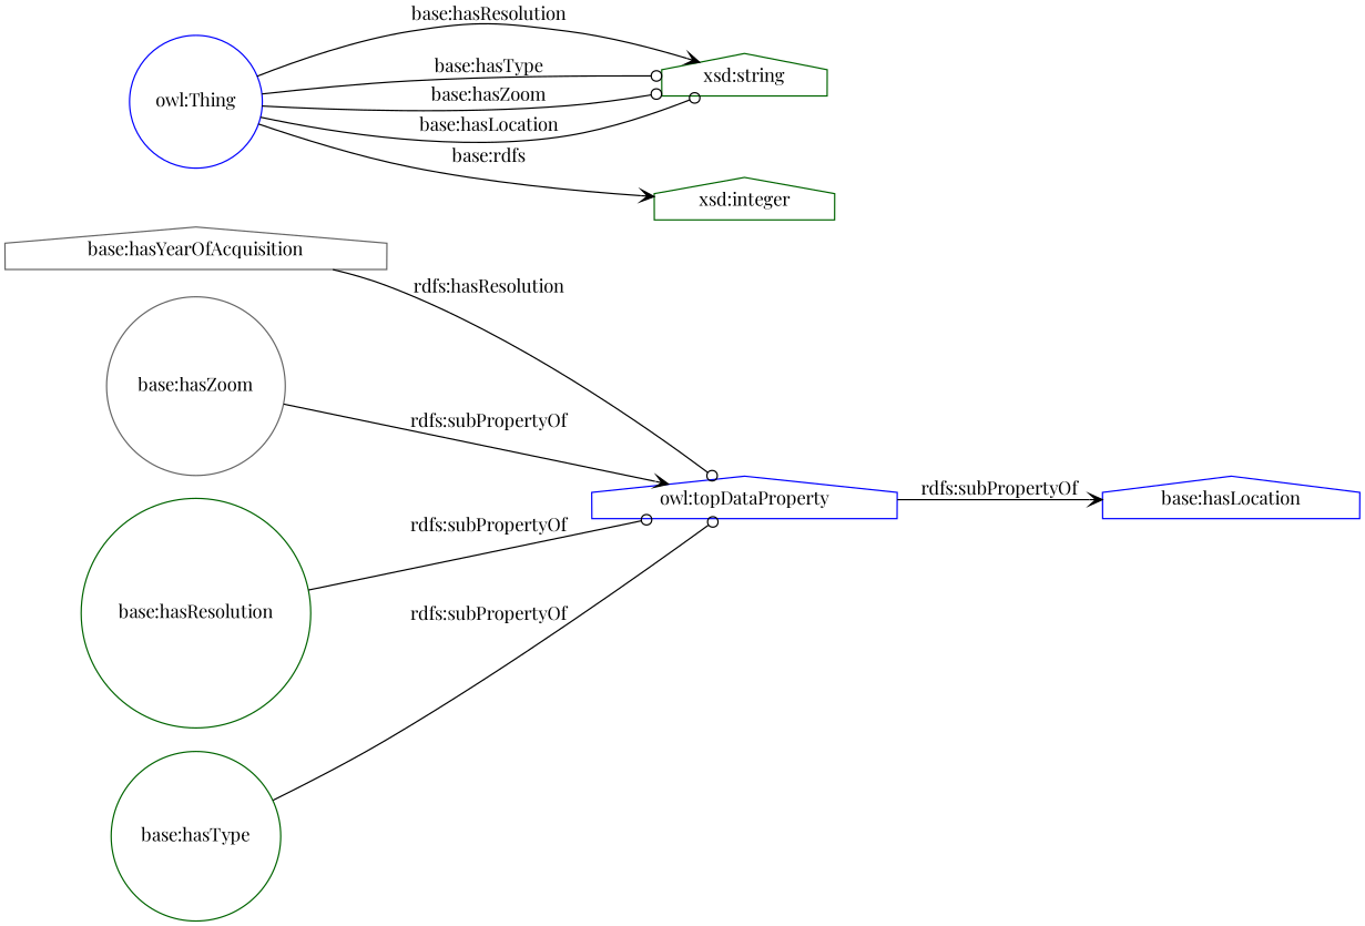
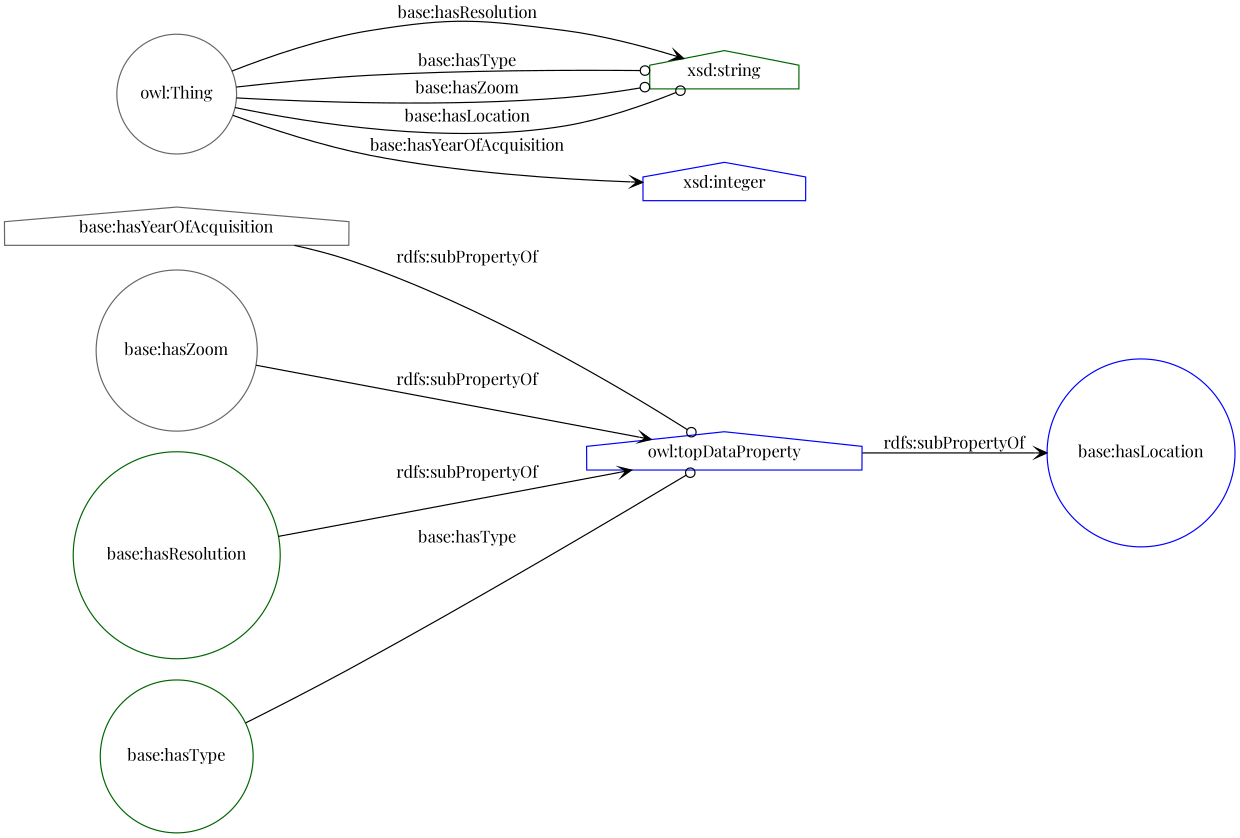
  digraph {
    fontname="Playfair Display"
    rankdir=LR
    node [color=darkgreen fontname="Playfair Display" shape=house]
    edge [arrowhead=odot fontname="Playfair Display"]
    "base:hasYearOfAcquisition" [color=gray40]
    "owl:topDataProperty" [color=blue]
-   "base:hasLocation" [color=blue]
+   "base:hasLocation" [color=blue shape=circle]
    "base:hasZoom" [color=gray40 shape=circle]
    "base:hasResolution" [shape=circle]
    "base:hasType" [shape=circle]
-   "owl:Thing" [color=blue shape=circle]
+   "owl:Thing" [color=gray40 shape=circle]
    "xsd:string"
-   "xsd:integer"
-   "base:hasYearOfAcquisition" -> "owl:topDataProperty" [label="rdfs:hasResolution"]
+   "xsd:integer" [color=blue]
+   "base:hasYearOfAcquisition" -> "owl:topDataProperty" [label="rdfs:subPropertyOf"]
    "owl:topDataProperty" -> "base:hasLocation" [arrowhead=vee label="rdfs:subPropertyOf"]
    "base:hasZoom" -> "owl:topDataProperty" [arrowhead=vee label="rdfs:subPropertyOf"]
-   "base:hasResolution" -> "owl:topDataProperty" [label="rdfs:subPropertyOf"]
-   "base:hasType" -> "owl:topDataProperty" [label="rdfs:subPropertyOf"]
+   "base:hasResolution" -> "owl:topDataProperty" [arrowhead=vee label="rdfs:subPropertyOf"]
+   "base:hasType" -> "owl:topDataProperty" [label="base:hasType"]
    "owl:Thing" -> "xsd:string" [arrowhead=vee label="base:hasResolution"]
    "owl:Thing" -> "xsd:string" [label="base:hasType"]
    "owl:Thing" -> "xsd:string" [label="base:hasZoom"]
    "owl:Thing" -> "xsd:string" [label="base:hasLocation"]
-   "owl:Thing" -> "xsd:integer" [arrowhead=vee label="base:rdfs"]
+   "owl:Thing" -> "xsd:integer" [arrowhead=vee label="base:hasYearOfAcquisition"]
  }
